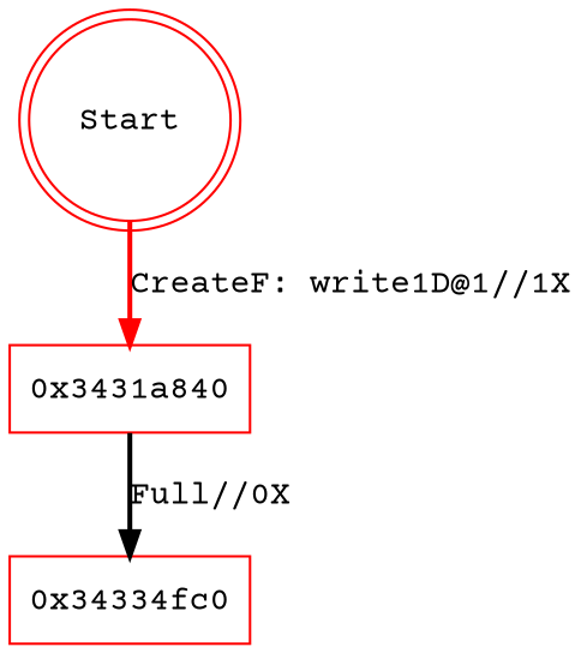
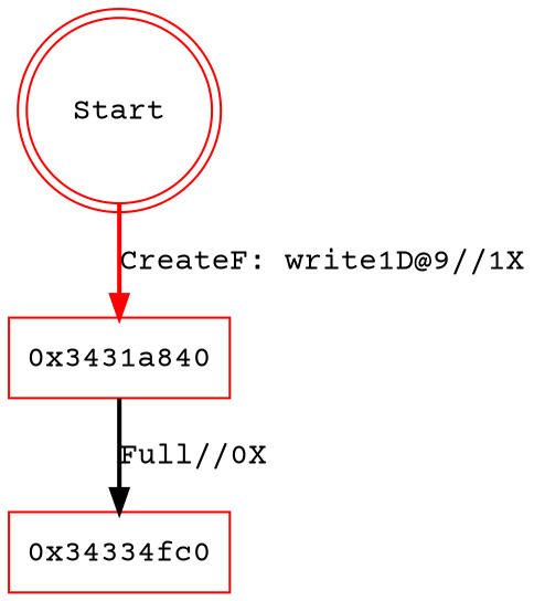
  digraph {
    fontname="Courier Prime"
    node [color=red fontname="Courier Prime" shape=box]
    edge [fontname="Courier Prime" style=bold]
    n1 [label=Start peripheries=2 shape=circle]
    n2 [label="0x3431a840"]
    n3 [label="0x34334fc0"]
-   n1 -> n2 [color=red label="CreateF: write1D@1//1X"]
+   n1 -> n2 [color=red label="CreateF: write1D@9//1X"]
    n2 -> n3 [color=black label="Full//0X"]
  }
